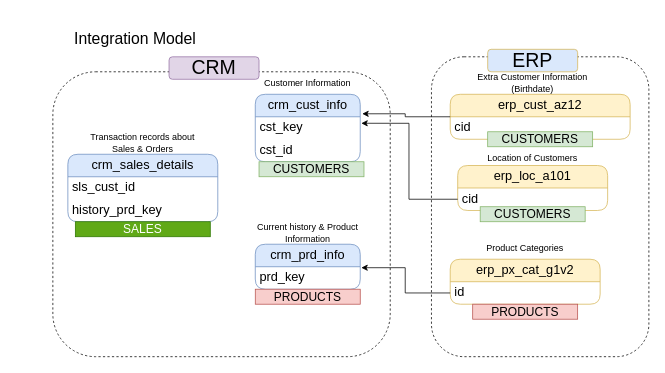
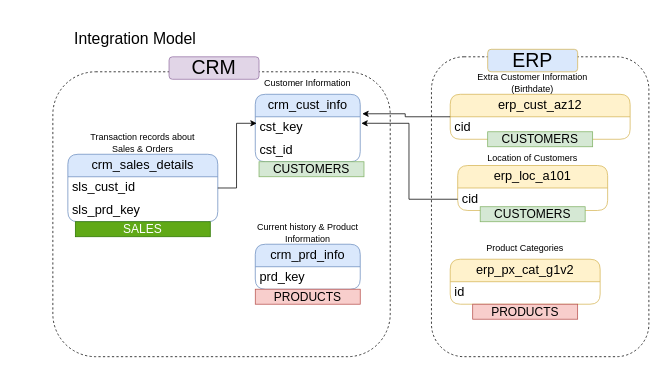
  <mxCell id="0" />
  <mxCell id="1" parent="0" />
  <mxCell id="2" value="&lt;font style=&quot;font-size: 21px;&quot;&gt;Integration Model&lt;/font&gt;" style="text;html=1;align=center;verticalAlign=middle;whiteSpace=wrap;rounded=0;" parent="1" vertex="1"><mxGeometry y="20" width="320" height="60" as="geometry" x="20" /></mxCell>
  <mxCell id="3" value="crm_cust_info" style="swimlane;fontStyle=0;childLayout=stackLayout;horizontal=1;startSize=30;horizontalStack=0;resizeParent=1;resizeParentMax=0;resizeLast=0;collapsible=1;marginBottom=0;whiteSpace=wrap;html=1;rounded=1;fillColor=#dae8fc;strokeColor=#6c8ebf;fontSize=17;" parent="1" vertex="1"><mxGeometry x="340" y="125" width="140" height="90" as="geometry" /></mxCell>
  <mxCell id="4" value="cst_key" style="text;strokeColor=none;fillColor=none;align=left;verticalAlign=middle;spacingLeft=4;spacingRight=4;overflow=hidden;points=[[0,0.5],[1,0.5]];portConstraint=eastwest;rotatable=0;whiteSpace=wrap;html=1;fontSize=17;" parent="3" vertex="1"><mxGeometry y="30" width="140" height="30" as="geometry" /></mxCell>
  <mxCell id="5" value="cst_id" style="text;strokeColor=none;fillColor=none;align=left;verticalAlign=middle;spacingLeft=4;spacingRight=4;overflow=hidden;points=[[0,0.5],[1,0.5]];portConstraint=eastwest;rotatable=0;whiteSpace=wrap;html=1;fontSize=17;" vertex="1" parent="3"><mxGeometry y="60" width="140" height="30" as="geometry" /></mxCell>
  <mxCell id="6" value="crm_sales_details" style="swimlane;fontStyle=0;childLayout=stackLayout;horizontal=1;startSize=30;horizontalStack=0;resizeParent=1;resizeParentMax=0;resizeLast=0;collapsible=1;marginBottom=0;whiteSpace=wrap;html=1;rounded=1;fillColor=#dae8fc;strokeColor=#6c8ebf;fontSize=17;" parent="1" vertex="1"><mxGeometry x="90" y="205" width="200" height="90" as="geometry" /></mxCell>
  <mxCell id="7" value="sls_cust_id" style="text;strokeColor=none;fillColor=none;align=left;verticalAlign=middle;spacingLeft=4;spacingRight=4;overflow=hidden;points=[[0,0.5],[1,0.5]];portConstraint=eastwest;rotatable=0;whiteSpace=wrap;html=1;fontSize=17;" parent="6" vertex="1"><mxGeometry y="30" width="200" height="30" as="geometry" /></mxCell>
- <mxCell id="8" value="history_prd_key" style="text;strokeColor=none;fillColor=none;align=left;verticalAlign=middle;spacingLeft=4;spacingRight=4;overflow=hidden;points=[[0,0.5],[1,0.5]];portConstraint=eastwest;rotatable=0;whiteSpace=wrap;html=1;fontSize=17;" parent="6" vertex="1"><mxGeometry y="60" width="200" height="30" as="geometry" /></mxCell>
+ <mxCell id="8" value="sls_prd_key" style="text;strokeColor=none;fillColor=none;align=left;verticalAlign=middle;spacingLeft=4;spacingRight=4;overflow=hidden;points=[[0,0.5],[1,0.5]];portConstraint=eastwest;rotatable=0;whiteSpace=wrap;html=1;fontSize=17;" parent="6" vertex="1"><mxGeometry y="60" width="200" height="30" as="geometry" /></mxCell>
  <mxCell id="9" value="crm_prd_info" style="swimlane;fontStyle=0;childLayout=stackLayout;horizontal=1;startSize=30;horizontalStack=0;resizeParent=1;resizeParentMax=0;resizeLast=0;collapsible=1;marginBottom=0;whiteSpace=wrap;html=1;rounded=1;fillColor=#dae8fc;strokeColor=#6c8ebf;fontSize=17;" parent="1" vertex="1"><mxGeometry x="340" y="325" width="140" height="60" as="geometry" /></mxCell>
  <mxCell id="10" value="prd_key&amp;nbsp;" style="text;strokeColor=none;fillColor=none;align=left;verticalAlign=middle;spacingLeft=4;spacingRight=4;overflow=hidden;points=[[0,0.5],[1,0.5]];portConstraint=eastwest;rotatable=0;whiteSpace=wrap;html=1;fontSize=17;" parent="9" vertex="1"><mxGeometry y="30" width="140" height="30" as="geometry" /></mxCell>
+ <mxCell id="11" style="edgeStyle=orthogonalEdgeStyle;rounded=0;orthogonalLoop=1;jettySize=auto;html=1;exitX=1;exitY=0.5;exitDx=0;exitDy=0;entryX=0.014;entryY=0.289;entryDx=0;entryDy=0;entryPerimeter=0;" parent="1" source="7" target="4" edge="1"><mxGeometry relative="1" as="geometry" /></mxCell>
  <mxCell id="12" value="erp_cust_az12" style="swimlane;fontStyle=0;childLayout=stackLayout;horizontal=1;startSize=30;horizontalStack=0;resizeParent=1;resizeParentMax=0;resizeLast=0;collapsible=1;marginBottom=0;whiteSpace=wrap;html=1;rounded=1;fillColor=#fff2cc;strokeColor=#d6b656;fontSize=17;" parent="1" vertex="1"><mxGeometry x="600" y="125" width="240" height="60" as="geometry" /></mxCell>
  <mxCell id="13" value="cid" style="text;strokeColor=none;fillColor=none;align=left;verticalAlign=middle;spacingLeft=4;spacingRight=4;overflow=hidden;points=[[0,0.5],[1,0.5]];portConstraint=eastwest;rotatable=0;whiteSpace=wrap;html=1;fontSize=17;" parent="12" vertex="1"><mxGeometry y="30" width="240" height="30" as="geometry" /></mxCell>
  <mxCell id="14" value="erp_loc_a101" style="swimlane;fontStyle=0;childLayout=stackLayout;horizontal=1;startSize=30;horizontalStack=0;resizeParent=1;resizeParentMax=0;resizeLast=0;collapsible=1;marginBottom=0;whiteSpace=wrap;html=1;rounded=1;fillColor=#fff2cc;strokeColor=#d6b656;fontSize=17;" parent="1" vertex="1"><mxGeometry x="610" y="220" width="200" height="60" as="geometry" /></mxCell>
  <mxCell id="15" value="cid" style="text;strokeColor=none;fillColor=none;align=left;verticalAlign=middle;spacingLeft=4;spacingRight=4;overflow=hidden;points=[[0,0.5],[1,0.5]];portConstraint=eastwest;rotatable=0;whiteSpace=wrap;html=1;fontSize=17;" parent="14" vertex="1"><mxGeometry y="30" width="200" height="30" as="geometry" /></mxCell>
  <mxCell id="16" style="edgeStyle=orthogonalEdgeStyle;rounded=0;orthogonalLoop=1;jettySize=auto;html=1;entryX=1.019;entryY=-0.133;entryDx=0;entryDy=0;entryPerimeter=0;" parent="1" source="12" target="4" edge="1"><mxGeometry relative="1" as="geometry" /></mxCell>
  <mxCell id="17" style="edgeStyle=orthogonalEdgeStyle;rounded=0;orthogonalLoop=1;jettySize=auto;html=1;entryX=1.01;entryY=0.289;entryDx=0;entryDy=0;entryPerimeter=0;" parent="1" source="15" target="4" edge="1"><mxGeometry relative="1" as="geometry" /></mxCell>
  <mxCell id="18" value="erp_px_cat_g1v2" style="swimlane;fontStyle=0;childLayout=stackLayout;horizontal=1;startSize=30;horizontalStack=0;resizeParent=1;resizeParentMax=0;resizeLast=0;collapsible=1;marginBottom=0;whiteSpace=wrap;html=1;rounded=1;fillColor=#fff2cc;strokeColor=#d6b656;fontSize=17;align=center;" parent="1" vertex="1"><mxGeometry x="600" y="345" width="200" height="60" as="geometry" /></mxCell>
  <mxCell id="19" value="id" style="text;strokeColor=none;fillColor=none;align=left;verticalAlign=middle;spacingLeft=4;spacingRight=4;overflow=hidden;points=[[0,0.5],[1,0.5]];portConstraint=eastwest;rotatable=0;whiteSpace=wrap;html=1;fontSize=17;" parent="18" vertex="1"><mxGeometry y="30" width="200" height="30" as="geometry" /></mxCell>
- <mxCell id="20" style="edgeStyle=orthogonalEdgeStyle;rounded=0;orthogonalLoop=1;jettySize=auto;html=1;entryX=1.01;entryY=0.044;entryDx=0;entryDy=0;entryPerimeter=0;" parent="1" source="19" target="10" edge="1"><mxGeometry relative="1" as="geometry" /></mxCell>
  <mxCell id="21" value="" style="rounded=1;whiteSpace=wrap;html=1;fillColor=none;dashed=1;" parent="1" vertex="1"><mxGeometry x="70" y="95" width="450" height="380" as="geometry" /></mxCell>
  <mxCell id="22" value="" style="rounded=1;whiteSpace=wrap;html=1;fillColor=none;dashed=1;" parent="1" vertex="1"><mxGeometry x="575" y="75" width="290" height="400" as="geometry" /></mxCell>
  <mxCell id="23" value="Transaction records about Sales &amp;amp; Orders" style="text;html=1;align=center;verticalAlign=middle;whiteSpace=wrap;rounded=0;" vertex="1" parent="1"><mxGeometry x="110" y="175" width="160" height="30" as="geometry" /></mxCell>
  <mxCell id="24" value="Customer Information" style="text;html=1;align=center;verticalAlign=middle;whiteSpace=wrap;rounded=0;" vertex="1" parent="1"><mxGeometry x="330" y="95" width="160" height="30" as="geometry" /></mxCell>
  <mxCell id="25" value="Current history &amp;amp; Product Information" style="text;html=1;align=center;verticalAlign=middle;whiteSpace=wrap;rounded=0;" vertex="1" parent="1"><mxGeometry x="315" y="295" width="190" height="30" as="geometry" /></mxCell>
  <mxCell id="26" value="Product Categories" style="text;html=1;align=center;verticalAlign=middle;whiteSpace=wrap;rounded=0;" vertex="1" parent="1"><mxGeometry x="620" y="315" width="160" height="30" as="geometry" /></mxCell>
  <mxCell id="27" value="Extra Customer Information (Birthdate)" style="text;html=1;align=center;verticalAlign=middle;whiteSpace=wrap;rounded=0;" vertex="1" parent="1"><mxGeometry x="630" y="95" width="160" height="30" as="geometry" /></mxCell>
  <mxCell id="28" value="Location of Customers" style="text;html=1;align=center;verticalAlign=middle;whiteSpace=wrap;rounded=0;" vertex="1" parent="1"><mxGeometry x="630" y="195" width="160" height="30" as="geometry" /></mxCell>
  <mxCell id="29" value="&lt;font style=&quot;font-size: 26px;&quot;&gt;CRM&lt;/font&gt;" style="rounded=1;whiteSpace=wrap;html=1;fillColor=#e1d5e7;strokeColor=#9673a6;" vertex="1" parent="1"><mxGeometry x="225" y="75" width="120" height="30" as="geometry" /></mxCell>
  <mxCell id="30" value="&lt;font style=&quot;font-size: 26px;&quot;&gt;ERP&lt;/font&gt;" style="rounded=1;whiteSpace=wrap;html=1;fillColor=#dae8fc;strokeColor=#d6b656;" vertex="1" parent="1"><mxGeometry x="650" y="65" width="120" height="30" as="geometry" /></mxCell>
  <mxCell id="31" value="PRODUCTS" style="rounded=0;whiteSpace=wrap;html=1;fillColor=#f8cecc;strokeColor=#b85450;fontSize=16;" vertex="1" parent="1"><mxGeometry x="340" y="385" width="140" height="20" as="geometry" /></mxCell>
  <mxCell id="32" value="CUSTOMERS" style="rounded=0;whiteSpace=wrap;html=1;fillColor=#d5e8d4;strokeColor=#82b366;fontSize=16;" vertex="1" parent="1"><mxGeometry x="640" y="275" width="140" height="20" as="geometry" /></mxCell>
  <mxCell id="33" value="CUSTOMERS" style="rounded=0;whiteSpace=wrap;html=1;fillColor=#d5e8d4;strokeColor=#82b366;fontSize=16;" vertex="1" parent="1"><mxGeometry x="345" y="215" width="140" height="20" as="geometry" /></mxCell>
  <mxCell id="34" value="PRODUCTS" style="rounded=0;whiteSpace=wrap;html=1;fillColor=#f8cecc;strokeColor=#b85450;fontSize=16;" vertex="1" parent="1"><mxGeometry x="630" y="405" width="140" height="20" as="geometry" /></mxCell>
  <mxCell id="35" value="CUSTOMERS" style="rounded=0;whiteSpace=wrap;html=1;fillColor=#d5e8d4;strokeColor=#82b366;fontSize=16;" vertex="1" parent="1"><mxGeometry x="650" y="175" width="140" height="20" as="geometry" /></mxCell>
  <mxCell id="36" value="SALES" style="rounded=0;whiteSpace=wrap;html=1;fillColor=#60a917;strokeColor=#2D7600;fontSize=16;fontColor=#ffffff;" vertex="1" parent="1"><mxGeometry x="100" y="295" width="180" height="20" as="geometry" /></mxCell>
